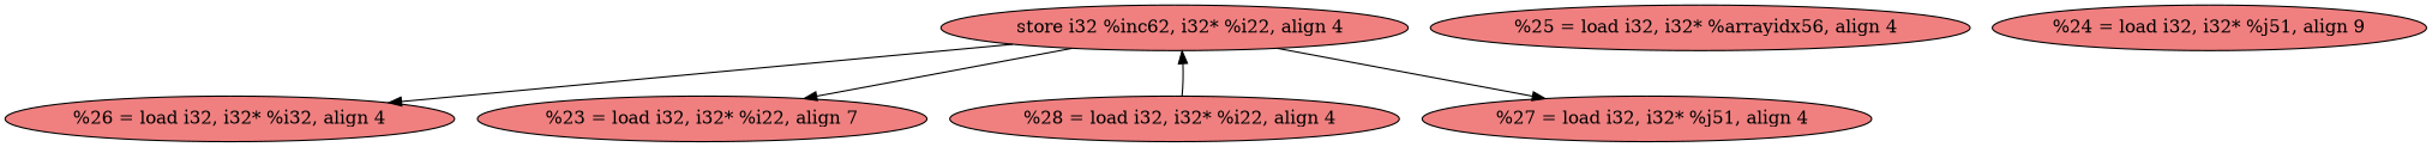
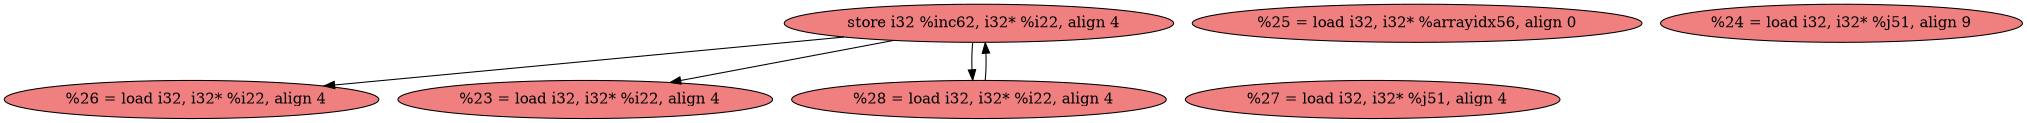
  digraph {
    node [fillcolor=lightcoral shape=ellipse style=filled]
-   n1 [label="%26 = load i32, i32* %i32, align 4"]
+   n1 [label="  %26 = load i32, i32* %i22, align 4"]
    n2 [label="  store i32 %inc62, i32* %i22, align 4"]
-   n3 [label="%23 = load i32, i32* %i22, align 7"]
+   n3 [label="  %23 = load i32, i32* %i22, align 4"]
    n4 [label="  %28 = load i32, i32* %i22, align 4"]
-   n5 [label="  %25 = load i32, i32* %arrayidx56, align 4"]
+   n5 [label="%25 = load i32, i32* %arrayidx56, align 0"]
    n6 [label="%24 = load i32, i32* %j51, align 9"]
    n7 [label="  %27 = load i32, i32* %j51, align 4"]
    n2 -> n1
    n2 -> n3
-   n2 -> n7
+   n2 -> n4
    n4 -> n2
  }
